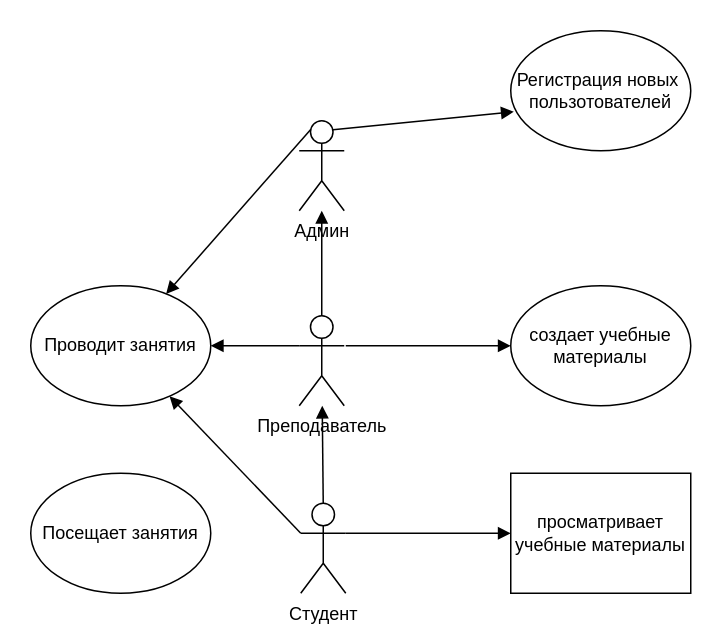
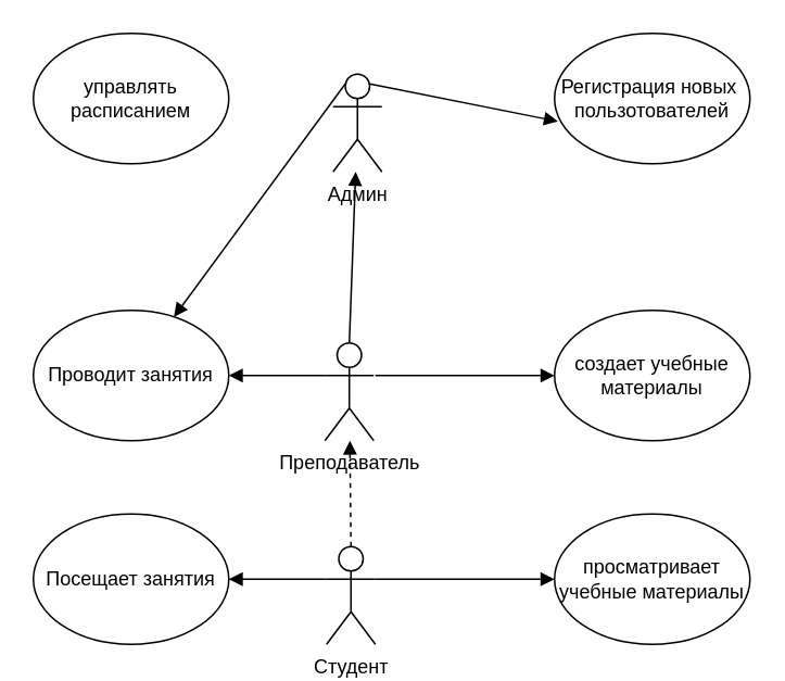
  <mxCell id="0" />
  <mxCell id="1" parent="0" />
- <mxCell id="2" value="Админ" style="shape=umlActor;verticalLabelPosition=bottom;verticalAlign=top;html=1;outlineConnect=0;" vertex="1" parent="1"><mxGeometry x="199" y="80" width="30" height="60" as="geometry" /></mxCell>
+ <mxCell id="2" value="Админ" style="shape=umlActor;verticalLabelPosition=bottom;verticalAlign=top;html=1;outlineConnect=0;" vertex="1" parent="1"><mxGeometry x="204" y="45" width="30" height="60" as="geometry" /></mxCell>
  <mxCell id="3" value="Преподаватель" style="shape=umlActor;verticalLabelPosition=bottom;verticalAlign=top;html=1;outlineConnect=0;" vertex="1" parent="1"><mxGeometry x="199" y="210" width="30" height="60" as="geometry" /></mxCell>
  <mxCell id="4" value="Студент" style="shape=umlActor;verticalLabelPosition=bottom;verticalAlign=top;html=1;outlineConnect=0;" vertex="1" parent="1"><mxGeometry x="200" y="335" width="30" height="60" as="geometry" /></mxCell>
  <mxCell id="5" value="Регистрация новых&amp;nbsp;&lt;br&gt;пользотователей" style="ellipse;whiteSpace=wrap;html=1;" vertex="1" parent="1"><mxGeometry x="340" y="20" width="120" height="80" as="geometry" /></mxCell>
+ <mxCell id="6" value="управлять расписанием" style="ellipse;whiteSpace=wrap;html=1;" vertex="1" parent="1"><mxGeometry x="20" y="20" width="120" height="80" as="geometry" /></mxCell>
  <mxCell id="7" value="создает учебные материалы" style="ellipse;whiteSpace=wrap;html=1;" vertex="1" parent="1"><mxGeometry x="340" y="190" width="120" height="80" as="geometry" /></mxCell>
  <mxCell id="8" value="Проводит занятия" style="ellipse;whiteSpace=wrap;html=1;" vertex="1" parent="1"><mxGeometry x="20" y="190" width="120" height="80" as="geometry" /></mxCell>
- <mxCell id="9" value="просматривает учебные материалы" style="whiteSpace=wrap;html=1;rounded=0;" vertex="1" parent="1"><mxGeometry x="340" y="315" width="120" height="80" as="geometry" /></mxCell>
+ <mxCell id="9" value="просматривает учебные материалы" style="ellipse;whiteSpace=wrap;html=1;" vertex="1" parent="1"><mxGeometry x="340" y="315" width="120" height="80" as="geometry" /></mxCell>
  <mxCell id="10" value="Посещает занятия" style="ellipse;whiteSpace=wrap;html=1;" vertex="1" parent="1"><mxGeometry x="20" y="315" width="120" height="80" as="geometry" /></mxCell>
- <mxCell id="11" value="" style="html=1;verticalAlign=bottom;endArrow=block;curved=0;rounded=0;exitX=0.5;exitY=0;exitDx=0;exitDy=0;exitPerimeter=0;" edge="1" parent="1" source="4" target="3"><mxGeometry width="80" relative="1" as="geometry"><mxPoint x="230" y="320" as="sourcePoint" /><mxPoint x="310" y="320" as="targetPoint" /></mxGeometry></mxCell>
+ <mxCell id="11" value="" style="html=1;verticalAlign=bottom;endArrow=block;curved=0;rounded=0;exitX=0.5;exitY=0;exitDx=0;exitDy=0;exitPerimeter=0;dashed=1;" edge="1" parent="1" source="4" target="3"><mxGeometry width="80" relative="1" as="geometry"><mxPoint x="230" y="320" as="sourcePoint" /><mxPoint x="310" y="320" as="targetPoint" /></mxGeometry></mxCell>
  <mxCell id="12" value="" style="html=1;verticalAlign=bottom;endArrow=block;curved=0;rounded=0;exitX=0.5;exitY=0;exitDx=0;exitDy=0;exitPerimeter=0;" edge="1" parent="1" source="3" target="2"><mxGeometry width="80" relative="1" as="geometry"><mxPoint x="170" y="190" as="sourcePoint" /><mxPoint x="250" y="190" as="targetPoint" /></mxGeometry></mxCell>
  <mxCell id="13" value="" style="html=1;verticalAlign=bottom;endArrow=block;curved=0;rounded=0;exitX=0.25;exitY=0.1;exitDx=0;exitDy=0;exitPerimeter=0;" edge="1" parent="1" source="2" target="8"><mxGeometry width="80" relative="1" as="geometry"><mxPoint x="170" y="190" as="sourcePoint" /><mxPoint x="250" y="190" as="targetPoint" /></mxGeometry></mxCell>
  <mxCell id="14" value="" style="html=1;verticalAlign=bottom;endArrow=block;curved=0;rounded=0;exitX=0.75;exitY=0.1;exitDx=0;exitDy=0;exitPerimeter=0;entryX=0.017;entryY=0.675;entryDx=0;entryDy=0;entryPerimeter=0;" edge="1" parent="1" source="2" target="5"><mxGeometry width="80" relative="1" as="geometry"><mxPoint x="170" y="190" as="sourcePoint" /><mxPoint x="250" y="190" as="targetPoint" /></mxGeometry></mxCell>
  <mxCell id="15" value="" style="html=1;verticalAlign=bottom;endArrow=block;curved=0;rounded=0;exitX=0;exitY=0.333;exitDx=0;exitDy=0;exitPerimeter=0;entryX=1;entryY=0.5;entryDx=0;entryDy=0;" edge="1" parent="1" source="3" target="8"><mxGeometry width="80" relative="1" as="geometry"><mxPoint x="170" y="190" as="sourcePoint" /><mxPoint x="250" y="190" as="targetPoint" /></mxGeometry></mxCell>
  <mxCell id="16" value="" style="html=1;verticalAlign=bottom;endArrow=block;curved=0;rounded=0;entryX=0;entryY=0.5;entryDx=0;entryDy=0;" edge="1" parent="1" target="7"><mxGeometry width="80" relative="1" as="geometry"><mxPoint x="230" y="230" as="sourcePoint" /><mxPoint x="330" y="230" as="targetPoint" /></mxGeometry></mxCell>
  <mxCell id="17" value="" style="html=1;verticalAlign=bottom;endArrow=block;curved=0;rounded=0;exitX=1;exitY=0.333;exitDx=0;exitDy=0;exitPerimeter=0;entryX=0;entryY=0.5;entryDx=0;entryDy=0;" edge="1" parent="1" source="4" target="9"><mxGeometry width="80" relative="1" as="geometry"><mxPoint x="240" y="360" as="sourcePoint" /><mxPoint x="320" y="360" as="targetPoint" /></mxGeometry></mxCell>
- <mxCell id="18" value="" style="html=1;verticalAlign=bottom;endArrow=block;curved=0;rounded=0;exitX=0;exitY=0.333;exitDx=0;exitDy=0;exitPerimeter=0;" edge="1" parent="1" source="4" target="8"><mxGeometry width="80" relative="1" as="geometry"><mxPoint x="170" y="190" as="sourcePoint" /><mxPoint x="250" y="190" as="targetPoint" /></mxGeometry></mxCell>
+ <mxCell id="18" value="" style="html=1;verticalAlign=bottom;endArrow=block;curved=0;rounded=0;exitX=0;exitY=0.333;exitDx=0;exitDy=0;exitPerimeter=0;entryX=1;entryY=0.5;entryDx=0;entryDy=0;" edge="1" parent="1" source="4" target="10"><mxGeometry width="80" relative="1" as="geometry"><mxPoint x="170" y="190" as="sourcePoint" /><mxPoint x="250" y="190" as="targetPoint" /></mxGeometry></mxCell>
